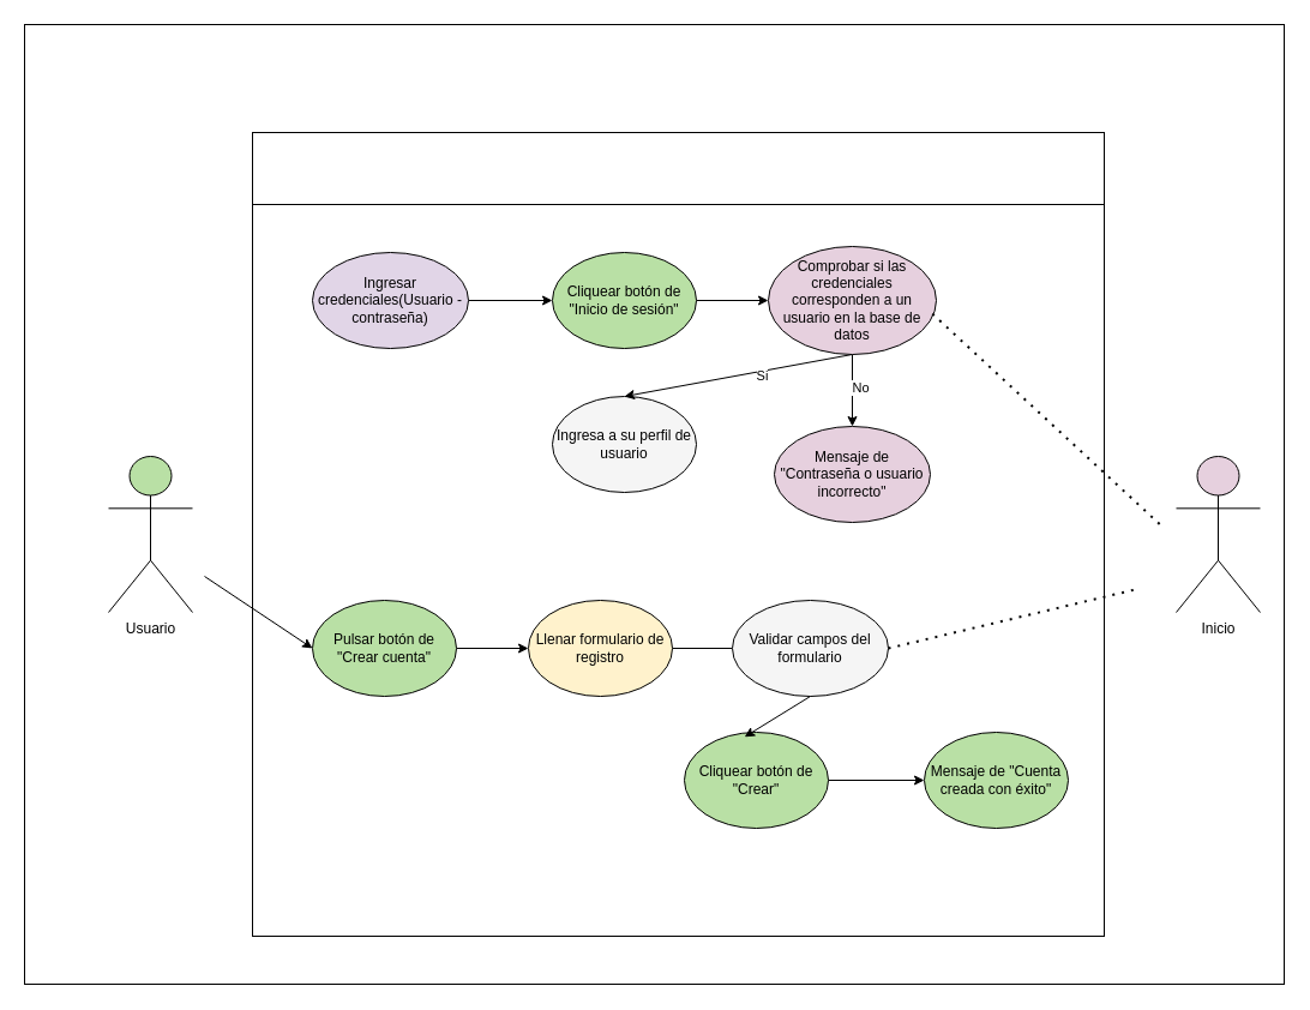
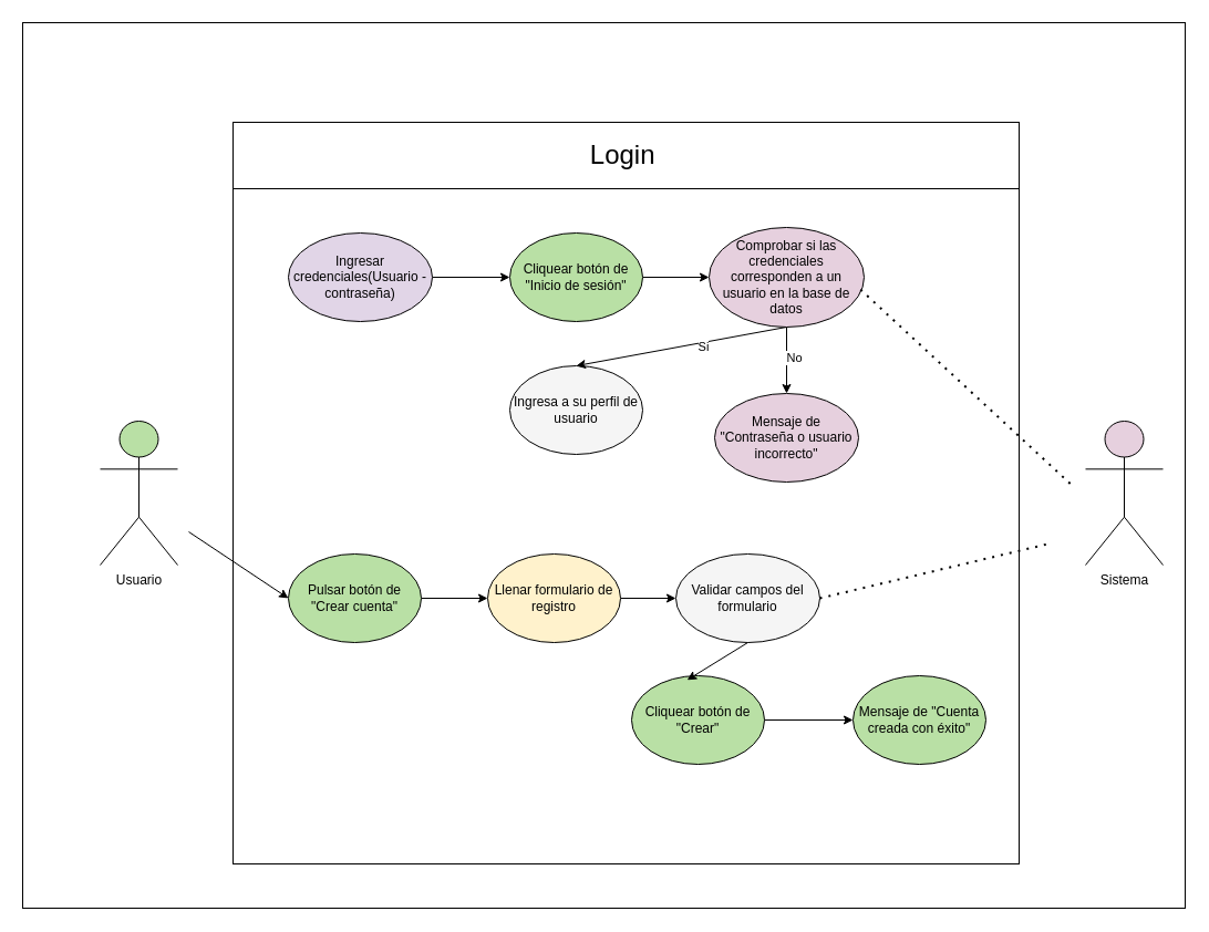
  <mxCell id="0" />
  <mxCell id="1" parent="0" />
  <mxCell id="2" value="" style="whiteSpace=wrap;html=1;" vertex="1" parent="1"><mxGeometry x="20" y="20" width="1050" height="800" as="geometry" /></mxCell>
  <mxCell id="3" value="" style="whiteSpace=wrap;html=1;" vertex="1" parent="1"><mxGeometry x="210" y="110" width="710" height="60" as="geometry" /></mxCell>
  <mxCell id="4" value="Usuario" style="shape=umlActor;verticalLabelPosition=bottom;verticalAlign=top;html=1;outlineConnect=0;fillColor=#B9E0A5;" vertex="1" parent="1"><mxGeometry x="90" y="380" width="70" height="130" as="geometry" /></mxCell>
  <mxCell id="5" value="" style="whiteSpace=wrap;html=1;" vertex="1" parent="1"><mxGeometry x="210" y="170" width="710" height="610" as="geometry" /></mxCell>
  <mxCell id="6" style="edgeStyle=orthogonalEdgeStyle;rounded=0;orthogonalLoop=1;jettySize=auto;html=1;exitX=1;exitY=0.5;exitDx=0;exitDy=0;entryX=0;entryY=0.5;entryDx=0;entryDy=0;" edge="1" parent="1" source="7" target="10"><mxGeometry relative="1" as="geometry" /></mxCell>
  <mxCell id="7" value="Ingresar credenciales(Usuario - contraseña)" style="ellipse;whiteSpace=wrap;html=1;fillColor=#e1d5e7;" vertex="1" parent="1"><mxGeometry x="260" y="210" width="130" height="80" as="geometry" /></mxCell>
+ <mxCell id="8" value="&lt;font style=&quot;font-size: 24px;&quot;&gt;Login&amp;nbsp;&lt;/font&gt;" style="text;html=1;align=center;verticalAlign=middle;resizable=0;points=[];autosize=1;strokeColor=none;fillColor=none;" vertex="1" parent="1"><mxGeometry x="520" y="120" width="90" height="40" as="geometry" /></mxCell>
  <mxCell id="9" style="edgeStyle=orthogonalEdgeStyle;rounded=0;orthogonalLoop=1;jettySize=auto;html=1;exitX=1;exitY=0.5;exitDx=0;exitDy=0;" edge="1" parent="1" source="10" target="24"><mxGeometry relative="1" as="geometry" /></mxCell>
  <mxCell id="10" value="Cliquear botón de &quot;Inicio de sesión&quot;" style="ellipse;whiteSpace=wrap;html=1;fillColor=#B9E0A5;" vertex="1" parent="1"><mxGeometry x="460" y="210" width="120" height="80" as="geometry" /></mxCell>
  <mxCell id="11" value="Ingresa a su perfil de usuario" style="ellipse;whiteSpace=wrap;html=1;fillColor=#f5f5f5;" vertex="1" parent="1"><mxGeometry x="460" y="330" width="120" height="80" as="geometry" /></mxCell>
  <mxCell id="12" style="edgeStyle=orthogonalEdgeStyle;rounded=0;orthogonalLoop=1;jettySize=auto;html=1;exitX=1;exitY=0.5;exitDx=0;exitDy=0;" edge="1" parent="1" source="13" target="15"><mxGeometry relative="1" as="geometry" /></mxCell>
  <mxCell id="13" value="Pulsar botón de &quot;Crear cuenta&quot;" style="ellipse;whiteSpace=wrap;html=1;fillColor=#B9E0A5;" vertex="1" parent="1"><mxGeometry x="260" y="500" width="120" height="80" as="geometry" /></mxCell>
- <mxCell id="14" style="edgeStyle=none;rounded=0;orthogonalLoop=1;jettySize=auto;html=1;exitX=1;exitY=0.5;exitDx=0;exitDy=0;entryX=0;entryY=0.5;entryDx=0;entryDy=0;endArrow=none;" edge="1" parent="1" source="15" target="28"><mxGeometry relative="1" as="geometry" /></mxCell>
+ <mxCell id="14" style="edgeStyle=none;rounded=0;orthogonalLoop=1;jettySize=auto;html=1;exitX=1;exitY=0.5;exitDx=0;exitDy=0;entryX=0;entryY=0.5;entryDx=0;entryDy=0;" edge="1" parent="1" source="15" target="28"><mxGeometry relative="1" as="geometry" /></mxCell>
  <mxCell id="15" value="Llenar formulario de registro" style="ellipse;whiteSpace=wrap;html=1;fillColor=#fff2cc;" vertex="1" parent="1"><mxGeometry x="440" y="500" width="120" height="80" as="geometry" /></mxCell>
  <mxCell id="16" style="edgeStyle=none;rounded=0;orthogonalLoop=1;jettySize=auto;html=1;exitX=1;exitY=0.5;exitDx=0;exitDy=0;entryX=0;entryY=0.5;entryDx=0;entryDy=0;" edge="1" parent="1" source="17" target="18"><mxGeometry relative="1" as="geometry" /></mxCell>
  <mxCell id="17" value="Cliquear botón de &quot;Crear&quot;" style="ellipse;whiteSpace=wrap;html=1;fillColor=#B9E0A5;" vertex="1" parent="1"><mxGeometry x="570" y="610" width="120" height="80" as="geometry" /></mxCell>
  <mxCell id="18" value="Mensaje de &quot;Cuenta creada con éxito&quot;" style="ellipse;whiteSpace=wrap;html=1;fillColor=#B9E0A5;" vertex="1" parent="1"><mxGeometry x="770" y="610" width="120" height="80" as="geometry" /></mxCell>
- <mxCell id="19" value="Inicio" style="shape=umlActor;verticalLabelPosition=bottom;verticalAlign=top;html=1;outlineConnect=0;fillColor=#E6D0DE;" vertex="1" parent="1"><mxGeometry x="980" y="380" width="70" height="130" as="geometry" /></mxCell>
+ <mxCell id="19" value="Sistema" style="shape=umlActor;verticalLabelPosition=bottom;verticalAlign=top;html=1;outlineConnect=0;fillColor=#E6D0DE;" vertex="1" parent="1"><mxGeometry x="980" y="380" width="70" height="130" as="geometry" /></mxCell>
  <mxCell id="20" style="rounded=0;orthogonalLoop=1;jettySize=auto;html=1;exitX=0.5;exitY=1;exitDx=0;exitDy=0;entryX=0.5;entryY=0;entryDx=0;entryDy=0;" edge="1" parent="1" source="24" target="11"><mxGeometry relative="1" as="geometry" /></mxCell>
  <mxCell id="21" value="Si" style="edgeLabel;html=1;align=center;verticalAlign=middle;resizable=0;points=[];" connectable="0" vertex="1" parent="20"><mxGeometry x="-0.206" y="4" relative="1" as="geometry"><mxPoint as="offset" /></mxGeometry></mxCell>
  <mxCell id="22" style="rounded=0;orthogonalLoop=1;jettySize=auto;html=1;exitX=0.5;exitY=1;exitDx=0;exitDy=0;" edge="1" parent="1" source="24" target="26"><mxGeometry relative="1" as="geometry" /></mxCell>
  <mxCell id="23" value="No" style="edgeLabel;html=1;align=center;verticalAlign=middle;resizable=0;points=[];" connectable="0" vertex="1" parent="22"><mxGeometry x="-0.088" y="6" relative="1" as="geometry"><mxPoint as="offset" /></mxGeometry></mxCell>
  <mxCell id="24" value="Comprobar si las credenciales corresponden a un usuario en la base de datos" style="ellipse;whiteSpace=wrap;html=1;fillColor=#E6D0DE;" vertex="1" parent="1"><mxGeometry x="640" y="205" width="140" height="90" as="geometry" /></mxCell>
  <mxCell id="25" value="" style="endArrow=none;dashed=1;html=1;dashPattern=1 3;strokeWidth=2;rounded=0;exitX=0.977;exitY=0.624;exitDx=0;exitDy=0;exitPerimeter=0;" edge="1" parent="1" source="24"><mxGeometry width="50" height="50" relative="1" as="geometry"><mxPoint x="850" y="320" as="sourcePoint" /><mxPoint x="970" y="440" as="targetPoint" /></mxGeometry></mxCell>
  <mxCell id="26" value="Mensaje de &quot;Contraseña o usuario incorrecto&quot;" style="ellipse;whiteSpace=wrap;html=1;fillColor=#E6D0DE;" vertex="1" parent="1"><mxGeometry x="645" y="355" width="130" height="80" as="geometry" /></mxCell>
  <mxCell id="27" value="" style="endArrow=classic;html=1;rounded=0;entryX=0;entryY=0.5;entryDx=0;entryDy=0;" edge="1" parent="1" target="13"><mxGeometry width="50" height="50" relative="1" as="geometry"><mxPoint x="170" y="480" as="sourcePoint" /><mxPoint x="600" y="470" as="targetPoint" /></mxGeometry></mxCell>
  <mxCell id="28" value="Validar campos del formulario" style="ellipse;whiteSpace=wrap;html=1;fillColor=#f5f5f5;" vertex="1" parent="1"><mxGeometry x="610" y="500" width="130" height="80" as="geometry" /></mxCell>
  <mxCell id="29" value="" style="endArrow=none;dashed=1;html=1;dashPattern=1 3;strokeWidth=2;rounded=0;exitX=1;exitY=0.5;exitDx=0;exitDy=0;" edge="1" parent="1" source="28"><mxGeometry width="50" height="50" relative="1" as="geometry"><mxPoint x="550" y="520" as="sourcePoint" /><mxPoint x="950" y="490" as="targetPoint" /></mxGeometry></mxCell>
  <mxCell id="30" style="edgeStyle=none;rounded=0;orthogonalLoop=1;jettySize=auto;html=1;exitX=0.5;exitY=1;exitDx=0;exitDy=0;entryX=0.418;entryY=0.048;entryDx=0;entryDy=0;entryPerimeter=0;" edge="1" parent="1" source="28" target="17"><mxGeometry relative="1" as="geometry" /></mxCell>
